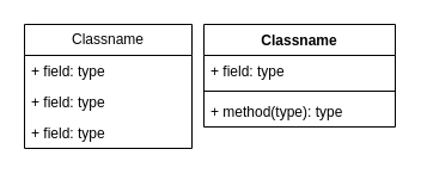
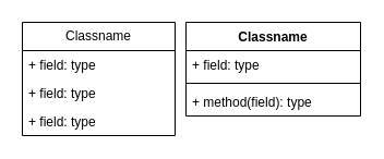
  <mxCell id="0" />
  <mxCell id="1" parent="0" />
  <mxCell id="2" value="Classname" style="swimlane;fontStyle=0;childLayout=stackLayout;horizontal=1;startSize=26;fillColor=none;horizontalStack=0;resizeParent=1;resizeParentMax=0;resizeLast=0;collapsible=1;marginBottom=0;whiteSpace=wrap;html=1;" vertex="1" parent="1"><mxGeometry x="20" y="20" width="140" height="104" as="geometry" /></mxCell>
  <mxCell id="3" value="+ field: type" style="text;strokeColor=none;fillColor=none;align=left;verticalAlign=top;spacingLeft=4;spacingRight=4;overflow=hidden;rotatable=0;points=[[0,0.5],[1,0.5]];portConstraint=eastwest;whiteSpace=wrap;html=1;" vertex="1" parent="2"><mxGeometry y="26" width="140" height="26" as="geometry" /></mxCell>
  <mxCell id="4" value="+ field: type" style="text;strokeColor=none;fillColor=none;align=left;verticalAlign=top;spacingLeft=4;spacingRight=4;overflow=hidden;rotatable=0;points=[[0,0.5],[1,0.5]];portConstraint=eastwest;whiteSpace=wrap;html=1;" vertex="1" parent="2"><mxGeometry y="52" width="140" height="26" as="geometry" /></mxCell>
  <mxCell id="5" value="+ field: type" style="text;strokeColor=none;fillColor=none;align=left;verticalAlign=top;spacingLeft=4;spacingRight=4;overflow=hidden;rotatable=0;points=[[0,0.5],[1,0.5]];portConstraint=eastwest;whiteSpace=wrap;html=1;" vertex="1" parent="2"><mxGeometry y="78" width="140" height="26" as="geometry" /></mxCell>
  <mxCell id="6" value="Classname" style="swimlane;fontStyle=1;align=center;verticalAlign=top;childLayout=stackLayout;horizontal=1;startSize=26;horizontalStack=0;resizeParent=1;resizeParentMax=0;resizeLast=0;collapsible=1;marginBottom=0;whiteSpace=wrap;html=1;" vertex="1" parent="1"><mxGeometry x="170" y="20" width="160" height="86" as="geometry" /></mxCell>
  <mxCell id="7" value="+ field: type" style="text;strokeColor=none;fillColor=none;align=left;verticalAlign=top;spacingLeft=4;spacingRight=4;overflow=hidden;rotatable=0;points=[[0,0.5],[1,0.5]];portConstraint=eastwest;whiteSpace=wrap;html=1;" vertex="1" parent="6"><mxGeometry y="26" width="160" height="26" as="geometry" /></mxCell>
  <mxCell id="8" value="" style="line;strokeWidth=1;fillColor=none;align=left;verticalAlign=middle;spacingTop=-1;spacingLeft=3;spacingRight=3;rotatable=0;labelPosition=right;points=[];portConstraint=eastwest;strokeColor=inherit;" vertex="1" parent="6"><mxGeometry y="52" width="160" height="8" as="geometry" /></mxCell>
- <mxCell id="9" value="+ method(type): type" style="text;strokeColor=none;fillColor=none;align=left;verticalAlign=top;spacingLeft=4;spacingRight=4;overflow=hidden;rotatable=0;points=[[0,0.5],[1,0.5]];portConstraint=eastwest;whiteSpace=wrap;html=1;" vertex="1" parent="6"><mxGeometry y="60" width="160" height="26" as="geometry" /></mxCell>
+ <mxCell id="9" value="+ method(field): type" style="text;strokeColor=none;fillColor=none;align=left;verticalAlign=top;spacingLeft=4;spacingRight=4;overflow=hidden;rotatable=0;points=[[0,0.5],[1,0.5]];portConstraint=eastwest;whiteSpace=wrap;html=1;" vertex="1" parent="6"><mxGeometry y="60" width="160" height="26" as="geometry" /></mxCell>
